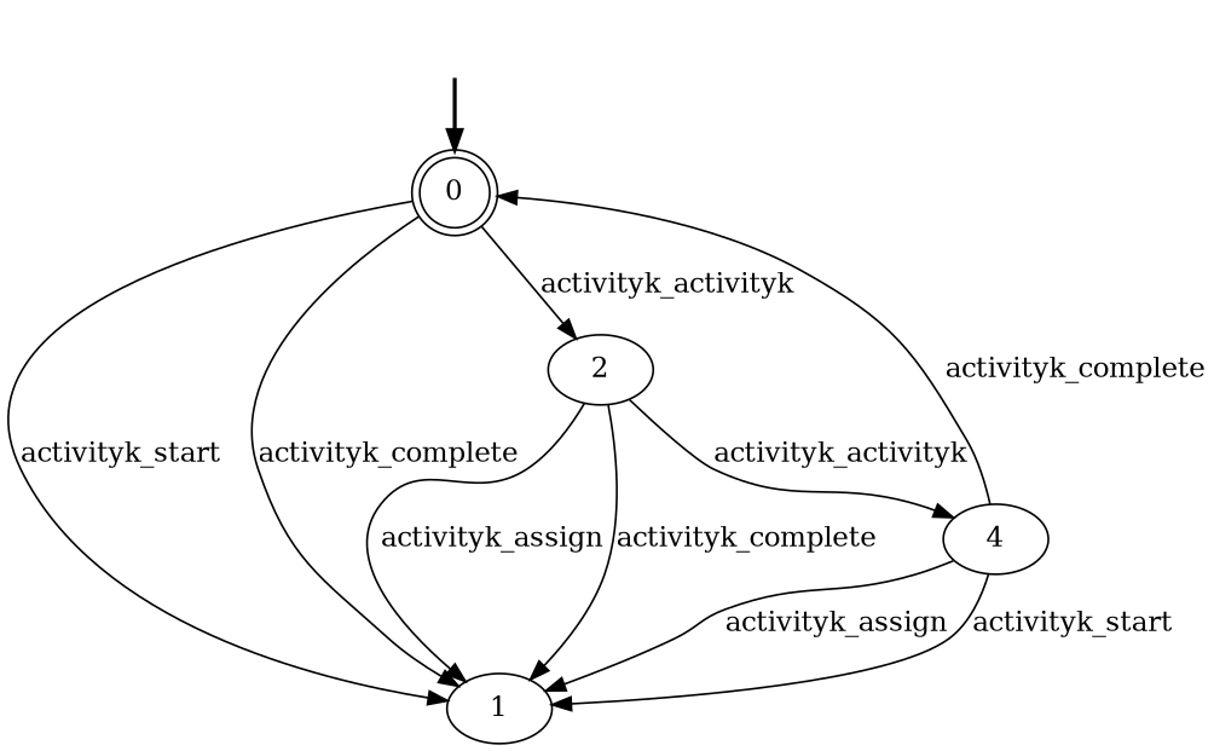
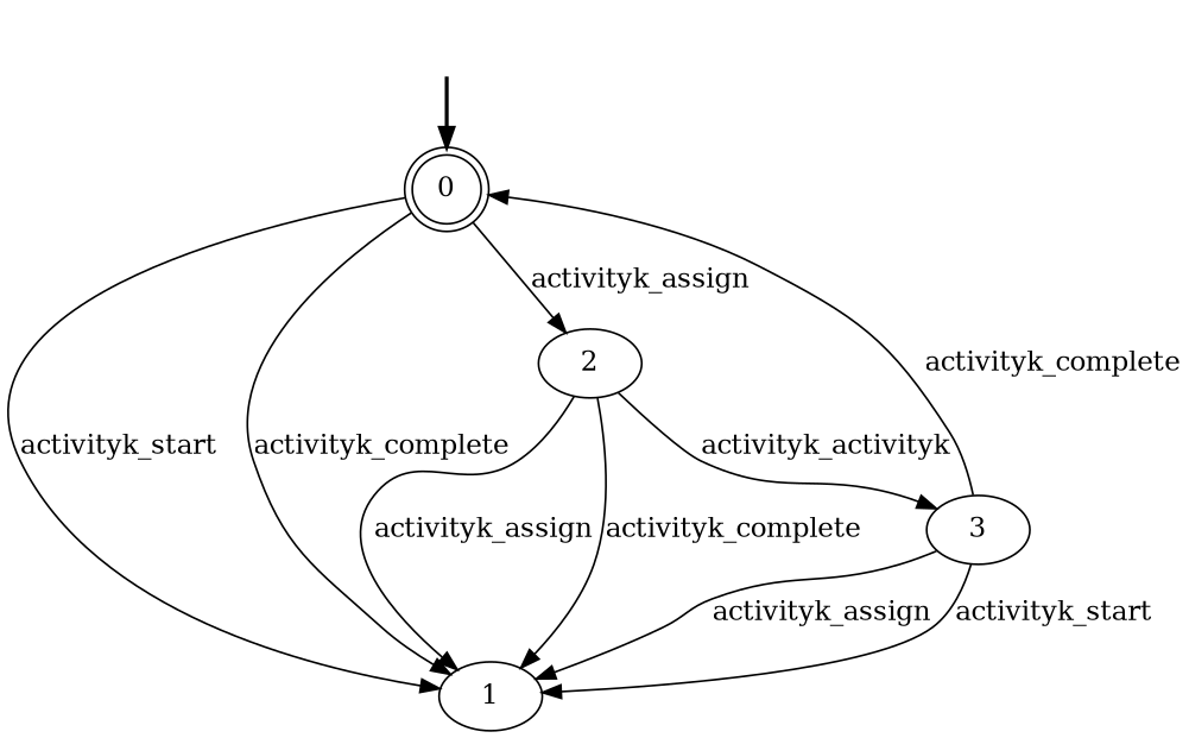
  digraph {
    fake0 [style=invisible]
    0 [root=true shape=doublecircle]
    1
    2
-   3 [label=4]
+   3
    fake0 -> 0 [style=bold]
    0 -> 1 [label=activityk_start]
    0 -> 1 [label=activityk_complete]
-   0 -> 2 [label=activityk_activityk]
+   0 -> 2 [label=activityk_assign]
    2 -> 1 [label=activityk_assign]
    2 -> 1 [label=activityk_complete]
    2 -> 3 [label=activityk_activityk]
    3 -> 0 [label=activityk_complete]
    3 -> 1 [label=activityk_assign]
    3 -> 1 [label=activityk_start]
  }
